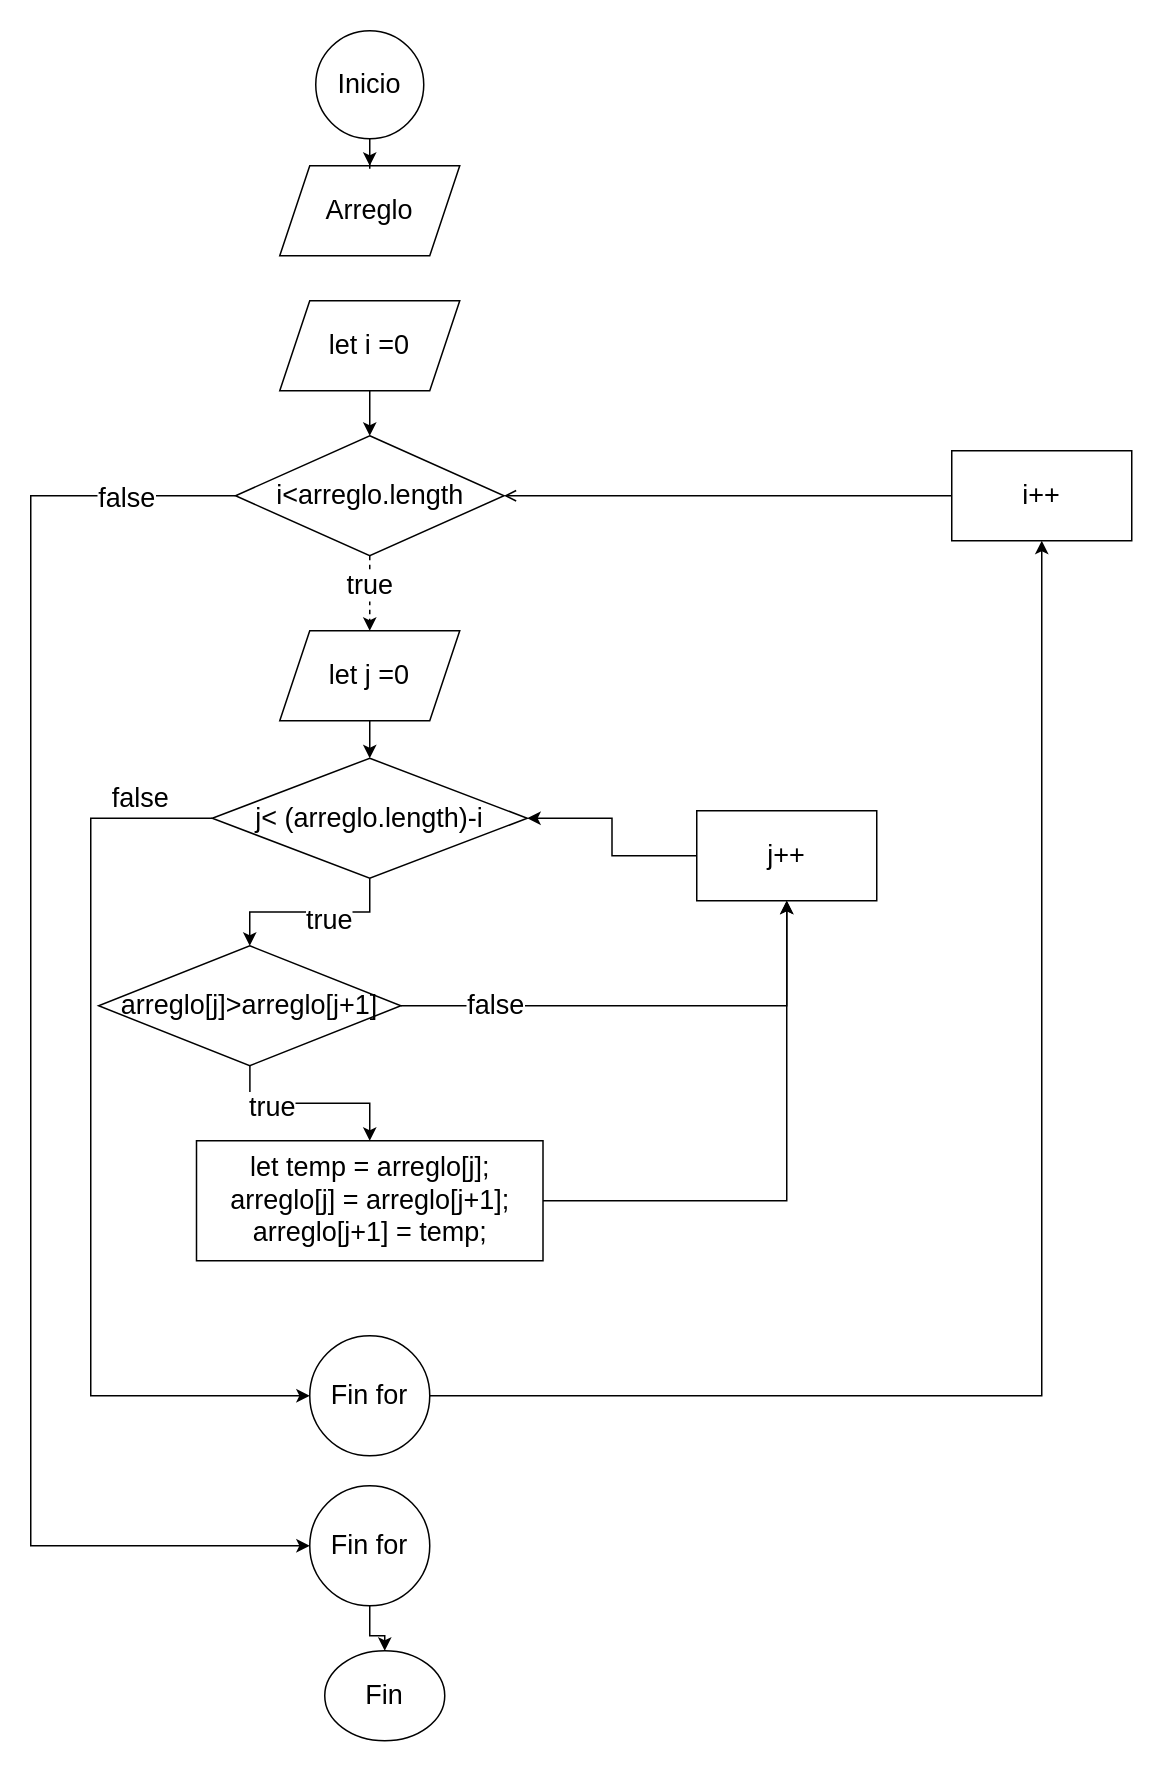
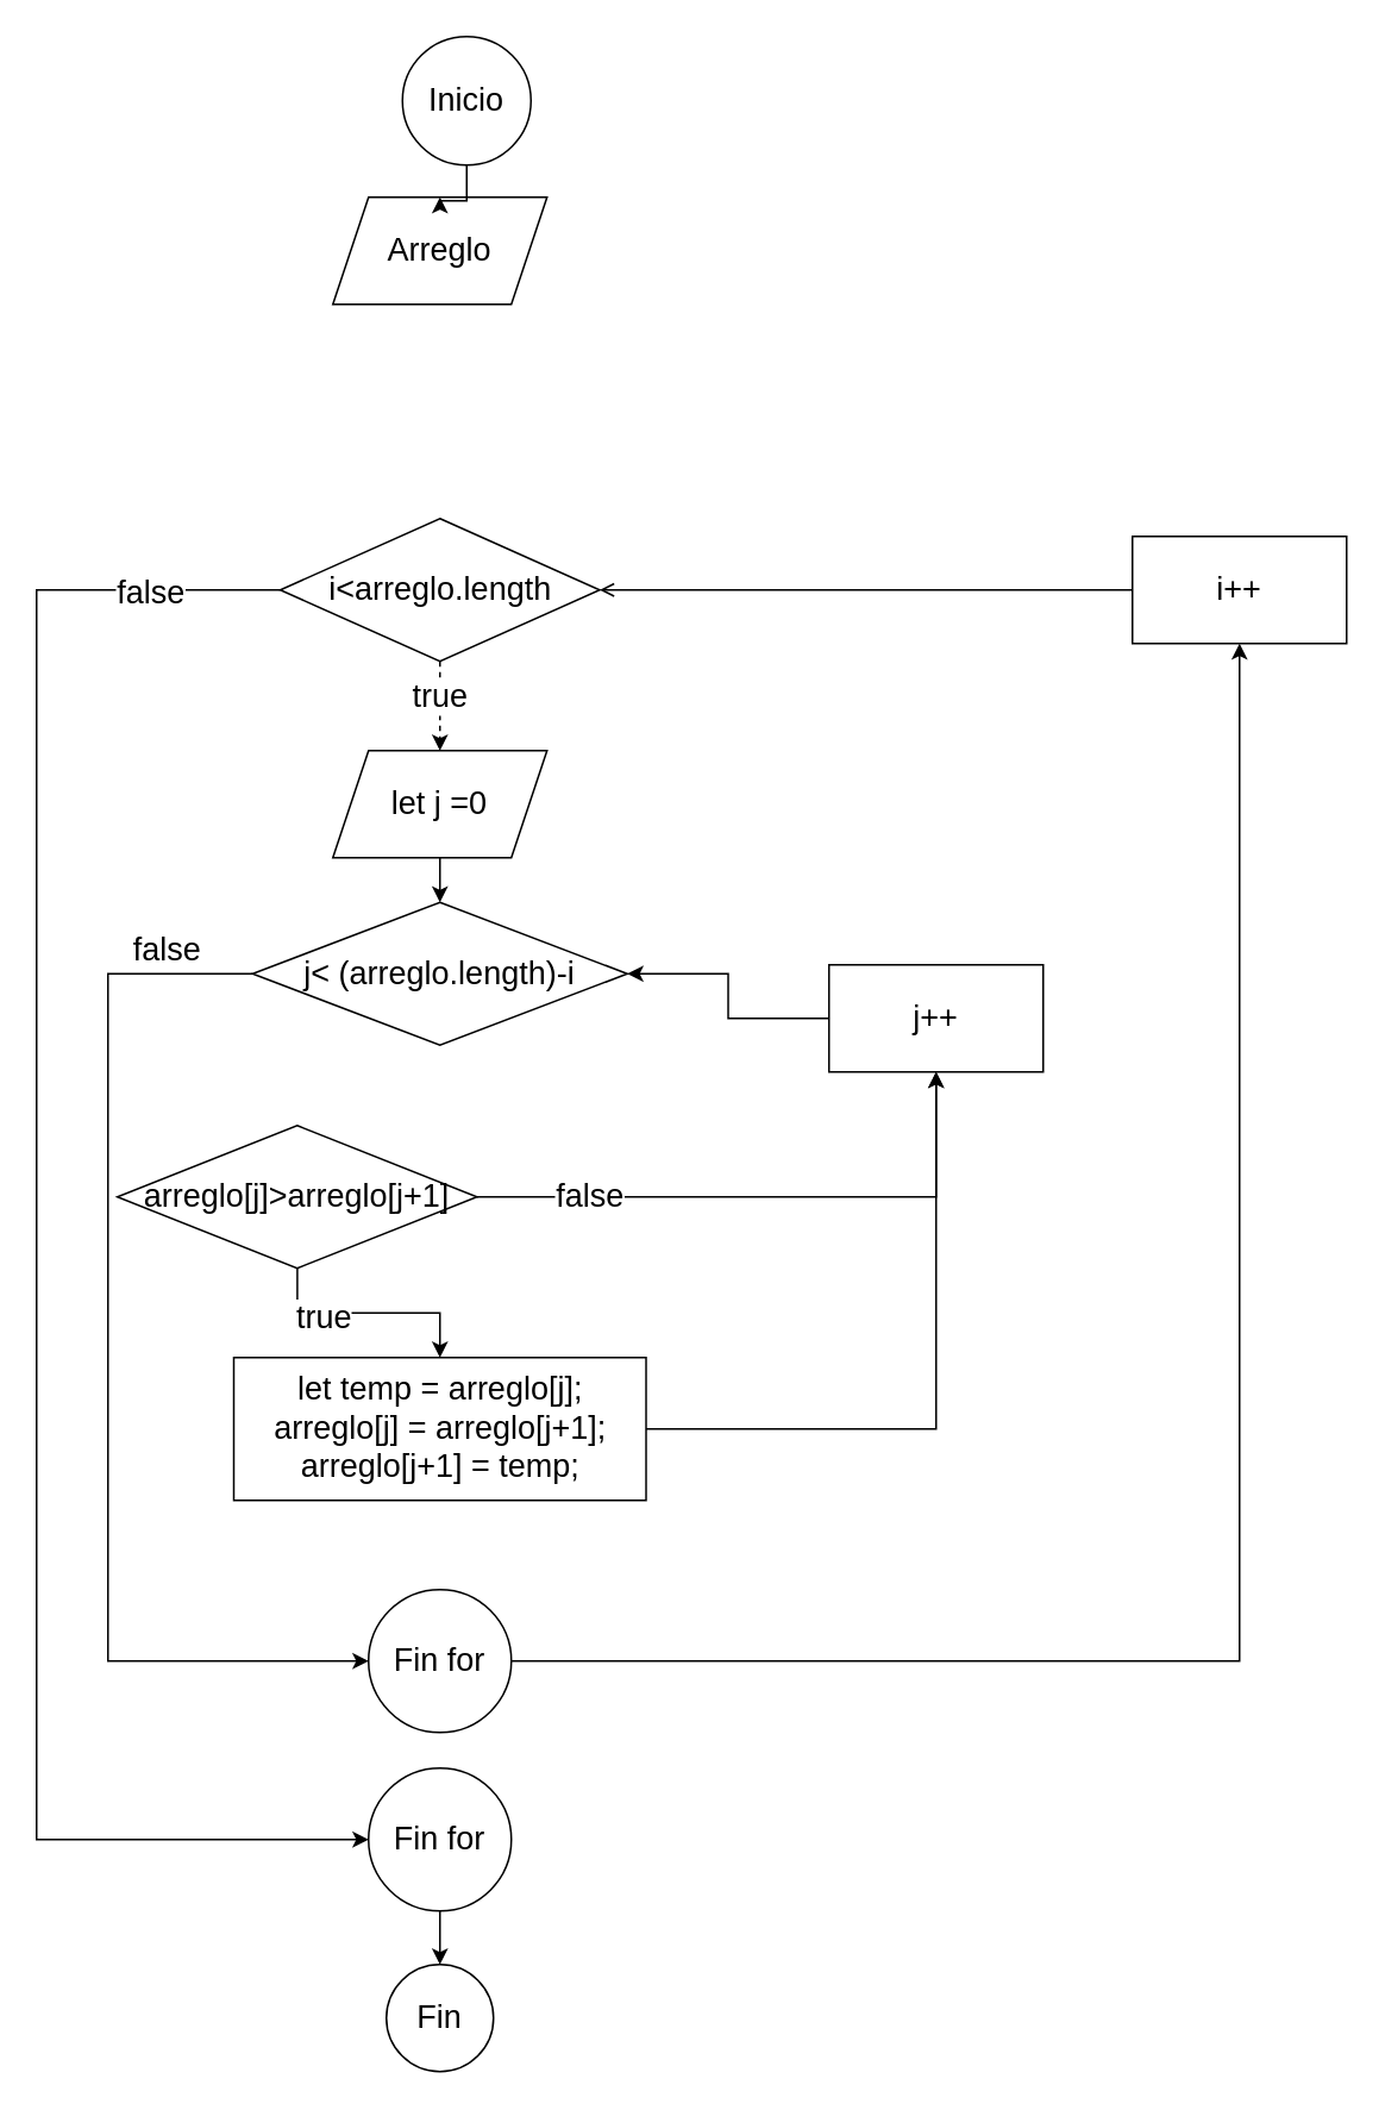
  <mxCell id="0" />
  <mxCell id="1" parent="0" />
  <mxCell id="2" value="&lt;font style=&quot;font-size: 18px;&quot;&gt;Arreglo&lt;/font&gt;" style="shape=parallelogram;perimeter=parallelogramPerimeter;whiteSpace=wrap;html=1;fixedSize=1;" vertex="1" parent="1"><mxGeometry x="186" y="110" width="120" height="60" as="geometry" /></mxCell>
  <mxCell id="3" style="edgeStyle=orthogonalEdgeStyle;rounded=0;orthogonalLoop=1;jettySize=auto;html=1;entryX=0.5;entryY=0;entryDx=0;entryDy=0;" edge="1" parent="1" source="4" target="2"><mxGeometry relative="1" as="geometry" /></mxCell>
- <mxCell id="4" value="&lt;font style=&quot;font-size: 18px;&quot;&gt;Inicio&lt;/font&gt;" style="ellipse;whiteSpace=wrap;html=1;aspect=fixed;" vertex="1" parent="1"><mxGeometry x="210" y="20" width="72" height="72" as="geometry" /></mxCell>
- <mxCell id="5" value="&lt;font style=&quot;font-size: 18px;&quot;&gt;Fin&lt;/font&gt;" style="ellipse;whiteSpace=wrap;html=1;aspect=fixed;" vertex="1" parent="1"><mxGeometry x="216" y="1100" width="80" height="60" as="geometry" /></mxCell>
+ <mxCell id="4" value="&lt;font style=&quot;font-size: 18px;&quot;&gt;Inicio&lt;/font&gt;" style="ellipse;whiteSpace=wrap;html=1;aspect=fixed;" vertex="1" parent="1"><mxGeometry x="225" y="20" width="72" height="72" as="geometry" /></mxCell>
+ <mxCell id="5" value="&lt;font style=&quot;font-size: 18px;&quot;&gt;Fin&lt;/font&gt;" style="ellipse;whiteSpace=wrap;html=1;aspect=fixed;" vertex="1" parent="1"><mxGeometry x="216" y="1100" width="60" height="60" as="geometry" /></mxCell>
  <mxCell id="6" style="edgeStyle=orthogonalEdgeStyle;rounded=0;orthogonalLoop=1;jettySize=auto;html=1;entryX=0.5;entryY=0;entryDx=0;entryDy=0;" edge="1" parent="1" source="7" target="5"><mxGeometry relative="1" as="geometry"><mxPoint x="246" y="1109" as="targetPoint" /></mxGeometry></mxCell>
  <mxCell id="7" value="&lt;font style=&quot;font-size: 18px;&quot;&gt;Fin for&lt;/font&gt;" style="ellipse;whiteSpace=wrap;html=1;aspect=fixed;" vertex="1" parent="1"><mxGeometry x="206" y="990" width="80" height="80" as="geometry" /></mxCell>
  <mxCell id="8" style="edgeStyle=orthogonalEdgeStyle;rounded=0;orthogonalLoop=1;jettySize=auto;html=1;entryX=0.5;entryY=1;entryDx=0;entryDy=0;" edge="1" parent="1" source="9" target="21"><mxGeometry relative="1" as="geometry" /></mxCell>
  <mxCell id="9" value="&lt;font style=&quot;font-size: 18px;&quot;&gt;Fin for&lt;/font&gt;" style="ellipse;whiteSpace=wrap;html=1;aspect=fixed;" vertex="1" parent="1"><mxGeometry x="206" y="890" width="80" height="80" as="geometry" /></mxCell>
  <mxCell id="10" style="edgeStyle=orthogonalEdgeStyle;rounded=0;orthogonalLoop=1;jettySize=auto;html=1;entryX=0.5;entryY=0;entryDx=0;entryDy=0;dashed=1;" edge="1" parent="1" source="14" target="34"><mxGeometry relative="1" as="geometry" /></mxCell>
  <mxCell id="11" value="&lt;font style=&quot;font-size: 18px;&quot;&gt;true&lt;/font&gt;" style="edgeLabel;html=1;align=center;verticalAlign=middle;resizable=0;points=[];" connectable="0" vertex="1" parent="10"><mxGeometry x="-0.24" y="-1" relative="1" as="geometry"><mxPoint as="offset" /></mxGeometry></mxCell>
  <mxCell id="12" style="edgeStyle=orthogonalEdgeStyle;rounded=0;orthogonalLoop=1;jettySize=auto;html=1;entryX=0;entryY=0.5;entryDx=0;entryDy=0;exitX=0;exitY=0.5;exitDx=0;exitDy=0;" edge="1" parent="1" source="14" target="7"><mxGeometry relative="1" as="geometry"><mxPoint x="130" y="990" as="targetPoint" /><Array as="points"><mxPoint x="20" y="330" /><mxPoint x="20" y="1030" /></Array></mxGeometry></mxCell>
  <mxCell id="13" value="&lt;font style=&quot;font-size: 18px;&quot;&gt;false&lt;/font&gt;" style="edgeLabel;html=1;align=center;verticalAlign=middle;resizable=0;points=[];" connectable="0" vertex="1" parent="12"><mxGeometry x="-0.857" y="1" relative="1" as="geometry"><mxPoint as="offset" /></mxGeometry></mxCell>
  <mxCell id="14" value="&lt;font style=&quot;font-size: 18px;&quot;&gt;i&amp;lt;arreglo.length&lt;/font&gt;" style="rhombus;whiteSpace=wrap;html=1;" vertex="1" parent="1"><mxGeometry x="156.5" y="290" width="179" height="80" as="geometry" /></mxCell>
- <mxCell id="15" style="edgeStyle=orthogonalEdgeStyle;rounded=0;orthogonalLoop=1;jettySize=auto;html=1;entryX=0.5;entryY=0;entryDx=0;entryDy=0;" edge="1" parent="1" source="19" target="28"><mxGeometry relative="1" as="geometry"><mxPoint x="246" y="580" as="targetPoint" /></mxGeometry></mxCell>
- <mxCell id="16" value="&lt;font style=&quot;font-size: 18px;&quot;&gt;true&lt;/font&gt;" style="edgeLabel;html=1;align=center;verticalAlign=middle;resizable=0;points=[];" connectable="0" vertex="1" parent="15"><mxGeometry x="-0.2" y="5" relative="1" as="geometry"><mxPoint as="offset" /></mxGeometry></mxCell>
  <mxCell id="17" style="edgeStyle=orthogonalEdgeStyle;rounded=0;orthogonalLoop=1;jettySize=auto;html=1;entryX=0;entryY=0.5;entryDx=0;entryDy=0;exitX=0;exitY=0.5;exitDx=0;exitDy=0;" edge="1" parent="1" source="19" target="9"><mxGeometry relative="1" as="geometry"><Array as="points"><mxPoint x="60" y="545" /><mxPoint x="60" y="930" /></Array></mxGeometry></mxCell>
  <mxCell id="18" value="&lt;font style=&quot;font-size: 18px;&quot;&gt;false&lt;/font&gt;" style="edgeLabel;html=1;align=center;verticalAlign=middle;resizable=0;points=[];" connectable="0" vertex="1" parent="17"><mxGeometry x="-0.766" y="-3" relative="1" as="geometry"><mxPoint x="23" y="-11" as="offset" /></mxGeometry></mxCell>
  <mxCell id="19" value="&lt;font style=&quot;font-size: 18px;&quot;&gt;j&amp;lt; (arreglo.length)-i&lt;/font&gt;" style="rhombus;whiteSpace=wrap;html=1;" vertex="1" parent="1"><mxGeometry x="141" y="505" width="210" height="80" as="geometry" /></mxCell>
  <mxCell id="20" style="edgeStyle=orthogonalEdgeStyle;rounded=0;orthogonalLoop=1;jettySize=auto;html=1;entryX=1;entryY=0.5;entryDx=0;entryDy=0;endArrow=open;" edge="1" parent="1" source="21" target="14"><mxGeometry relative="1" as="geometry" /></mxCell>
  <mxCell id="21" value="&lt;font style=&quot;font-size: 18px;&quot;&gt;i++&lt;/font&gt;" style="rounded=0;whiteSpace=wrap;html=1;" vertex="1" parent="1"><mxGeometry x="634" y="300" width="120" height="60" as="geometry" /></mxCell>
  <mxCell id="22" style="edgeStyle=orthogonalEdgeStyle;rounded=0;orthogonalLoop=1;jettySize=auto;html=1;" edge="1" parent="1" source="23" target="19"><mxGeometry relative="1" as="geometry" /></mxCell>
  <mxCell id="23" value="&lt;font style=&quot;font-size: 18px;&quot;&gt;j++&lt;/font&gt;" style="rounded=0;whiteSpace=wrap;html=1;" vertex="1" parent="1"><mxGeometry x="464" y="540" width="120" height="60" as="geometry" /></mxCell>
  <mxCell id="24" style="edgeStyle=orthogonalEdgeStyle;rounded=0;orthogonalLoop=1;jettySize=auto;html=1;" edge="1" parent="1" source="28" target="30"><mxGeometry relative="1" as="geometry" /></mxCell>
  <mxCell id="25" value="&lt;font style=&quot;font-size: 18px;&quot;&gt;true&lt;/font&gt;" style="edgeLabel;html=1;align=center;verticalAlign=middle;resizable=0;points=[];" connectable="0" vertex="1" parent="24"><mxGeometry x="-0.4" y="-2" relative="1" as="geometry"><mxPoint as="offset" /></mxGeometry></mxCell>
  <mxCell id="26" style="edgeStyle=orthogonalEdgeStyle;rounded=0;orthogonalLoop=1;jettySize=auto;html=1;" edge="1" parent="1" source="28" target="23"><mxGeometry relative="1" as="geometry" /></mxCell>
  <mxCell id="27" value="&lt;font style=&quot;font-size: 18px;&quot;&gt;false&lt;/font&gt;" style="edgeLabel;html=1;align=center;verticalAlign=middle;resizable=0;points=[];" connectable="0" vertex="1" parent="26"><mxGeometry x="-0.614" y="1" relative="1" as="geometry"><mxPoint as="offset" /></mxGeometry></mxCell>
  <mxCell id="28" value="&lt;font style=&quot;font-size: 18px;&quot;&gt;arreglo[j]&amp;gt;arreglo[j+1]&lt;/font&gt;" style="rhombus;whiteSpace=wrap;html=1;" vertex="1" parent="1"><mxGeometry x="65.25" y="630" width="201.5" height="80" as="geometry" /></mxCell>
  <mxCell id="29" style="edgeStyle=orthogonalEdgeStyle;rounded=0;orthogonalLoop=1;jettySize=auto;html=1;entryX=0.5;entryY=1;entryDx=0;entryDy=0;" edge="1" parent="1" source="30" target="23"><mxGeometry relative="1" as="geometry" /></mxCell>
  <mxCell id="30" value="&lt;div&gt;&lt;font style=&quot;font-size: 18px;&quot;&gt;let temp = arreglo[j];&lt;/font&gt;&lt;/div&gt;&lt;div&gt;&lt;font style=&quot;font-size: 18px;&quot;&gt;arreglo[j] = arreglo[j+1];&lt;/font&gt;&lt;/div&gt;&lt;div&gt;&lt;font style=&quot;font-size: 18px;&quot;&gt;arreglo[j+1] = temp;&lt;/font&gt;&lt;/div&gt;" style="rounded=0;whiteSpace=wrap;html=1;" vertex="1" parent="1"><mxGeometry x="130.5" y="760" width="231" height="80" as="geometry" /></mxCell>
- <mxCell id="31" style="edgeStyle=orthogonalEdgeStyle;rounded=0;orthogonalLoop=1;jettySize=auto;html=1;" edge="1" parent="1" source="32" target="14"><mxGeometry relative="1" as="geometry" /></mxCell>
- <mxCell id="32" value="&lt;font style=&quot;font-size: 18px;&quot;&gt;let i =0&lt;/font&gt;" style="shape=parallelogram;perimeter=parallelogramPerimeter;whiteSpace=wrap;html=1;fixedSize=1;" vertex="1" parent="1"><mxGeometry x="186" y="200" width="120" height="60" as="geometry" /></mxCell>
  <mxCell id="33" style="edgeStyle=orthogonalEdgeStyle;rounded=0;orthogonalLoop=1;jettySize=auto;html=1;" edge="1" parent="1" source="34" target="19"><mxGeometry relative="1" as="geometry" /></mxCell>
  <mxCell id="34" value="&lt;font style=&quot;font-size: 18px;&quot;&gt;let j =0&lt;/font&gt;" style="shape=parallelogram;perimeter=parallelogramPerimeter;whiteSpace=wrap;html=1;fixedSize=1;" vertex="1" parent="1"><mxGeometry x="186" y="420" width="120" height="60" as="geometry" /></mxCell>
